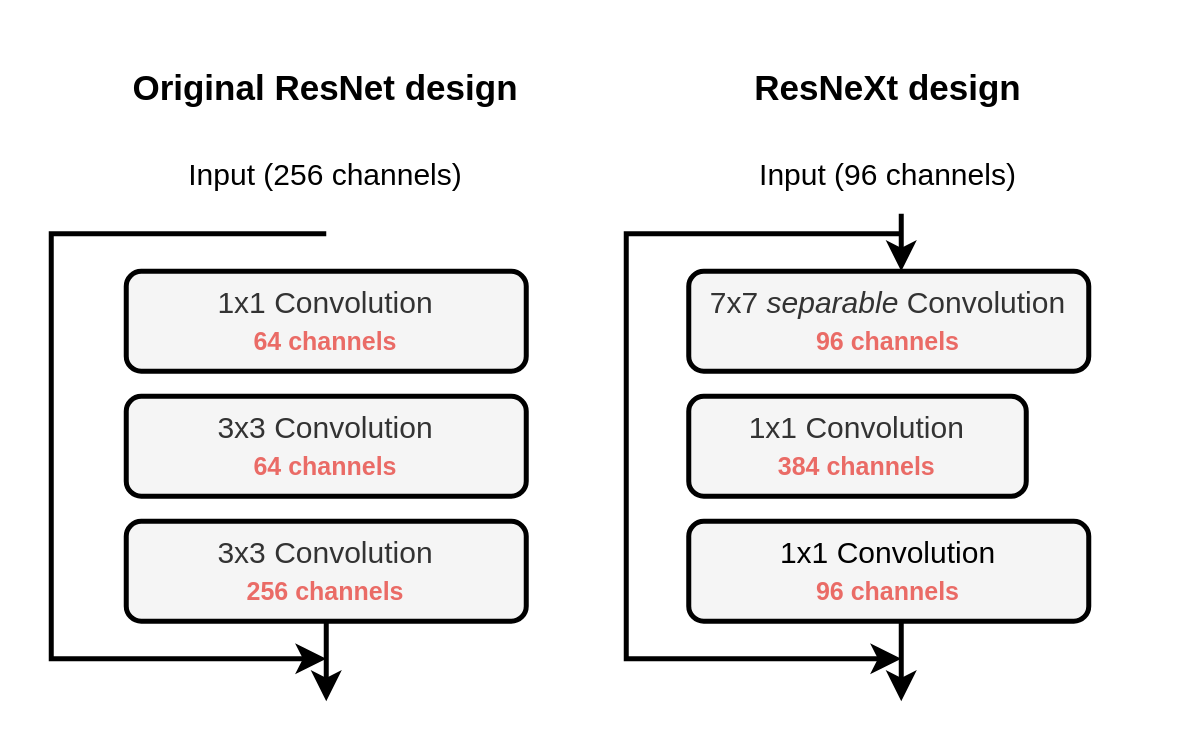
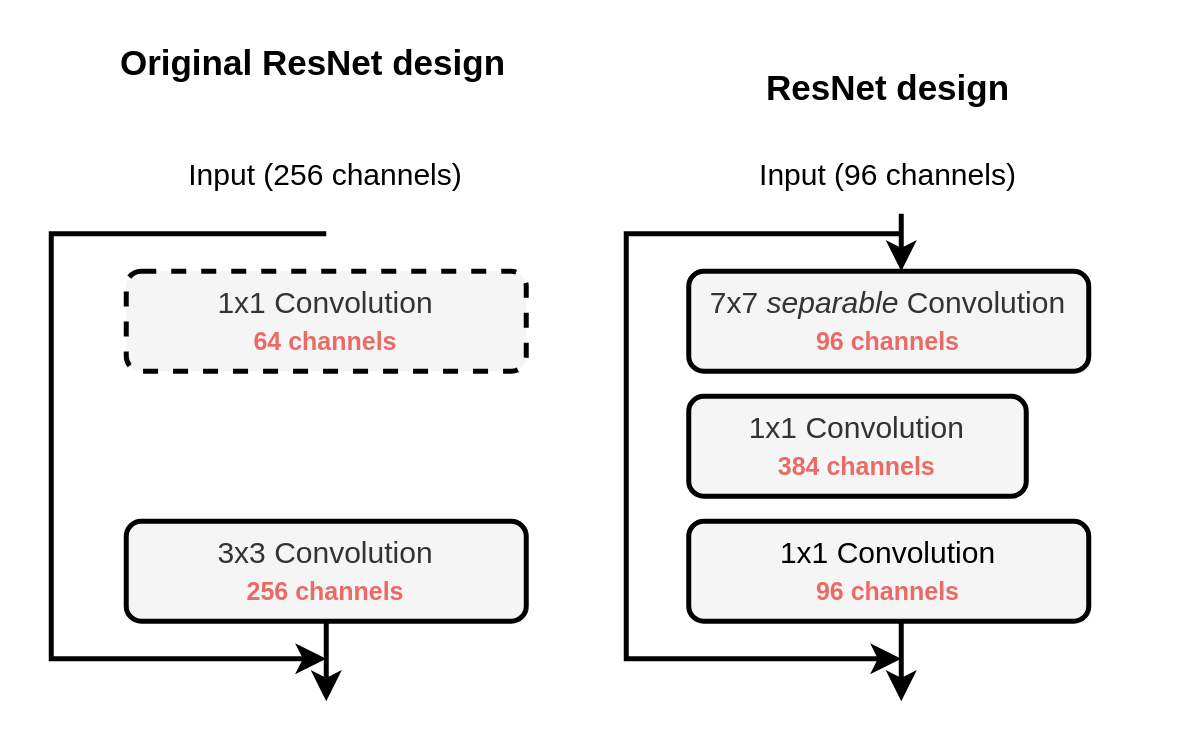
  <mxCell id="0" />
  <mxCell id="1" parent="0" />
- <mxCell id="2" value="1x1 Convolution&lt;br&gt;&lt;b&gt;&lt;font color=&quot;#ea6b66&quot; style=&quot;font-size: 10px;&quot;&gt;64 channels&lt;/font&gt;&lt;/b&gt;" style="rounded=1;whiteSpace=wrap;html=1;fillColor=#f5f5f5;strokeColor=default;strokeWidth=2;fontColor=#333333;" parent="1" vertex="1"><mxGeometry x="50" y="108" width="160" height="40" as="geometry" /></mxCell>
- <mxCell id="3" value="3x3 Convolution&lt;br&gt;&lt;b&gt;&lt;font color=&quot;#ea6b66&quot; style=&quot;font-size: 10px;&quot;&gt;64 channels&lt;/font&gt;&lt;/b&gt;" style="rounded=1;whiteSpace=wrap;html=1;fillColor=#f5f5f5;strokeColor=default;strokeWidth=2;fontColor=#333333;" parent="1" vertex="1"><mxGeometry x="50" y="158" width="160" height="40" as="geometry" /></mxCell>
+ <mxCell id="2" value="1x1 Convolution&lt;br&gt;&lt;b&gt;&lt;font color=&quot;#ea6b66&quot; style=&quot;font-size: 10px;&quot;&gt;64 channels&lt;/font&gt;&lt;/b&gt;" style="rounded=1;whiteSpace=wrap;html=1;fillColor=#f5f5f5;strokeColor=default;strokeWidth=2;fontColor=#333333;dashed=1;" parent="1" vertex="1"><mxGeometry x="50" y="108" width="160" height="40" as="geometry" /></mxCell>
  <mxCell id="4" style="edgeStyle=orthogonalEdgeStyle;rounded=0;orthogonalLoop=1;jettySize=auto;html=1;exitX=0.5;exitY=1;exitDx=0;exitDy=0;strokeWidth=2;" parent="1" source="5" edge="1"><mxGeometry relative="1" as="geometry"><mxPoint x="130" y="280" as="targetPoint" /></mxGeometry></mxCell>
  <mxCell id="5" value="3x3 Convolution&lt;br&gt;&lt;b&gt;&lt;font color=&quot;#ea6b66&quot; style=&quot;font-size: 10px;&quot;&gt;256 channels&lt;/font&gt;&lt;/b&gt;" style="rounded=1;whiteSpace=wrap;html=1;fillColor=#f5f5f5;strokeColor=default;strokeWidth=2;fontColor=#333333;" parent="1" vertex="1"><mxGeometry x="50" y="208" width="160" height="40" as="geometry" /></mxCell>
  <mxCell id="6" value="Input (256 channels)" style="text;html=1;align=center;verticalAlign=middle;whiteSpace=wrap;rounded=0;" parent="1" vertex="1"><mxGeometry x="65" y="55" width="130" height="30" as="geometry" /></mxCell>
- <mxCell id="7" value="&lt;b&gt;&lt;font style=&quot;font-size: 14px;&quot;&gt;Original ResNet design&lt;/font&gt;&lt;/b&gt;" style="text;html=1;align=center;verticalAlign=middle;whiteSpace=wrap;rounded=0;" parent="1" vertex="1"><mxGeometry x="35" y="20" width="190" height="30" as="geometry" /></mxCell>
- <mxCell id="8" value="&lt;b&gt;&lt;font style=&quot;font-size: 14px;&quot;&gt;ResNeXt design&lt;/font&gt;&lt;/b&gt;" style="text;html=1;align=center;verticalAlign=middle;whiteSpace=wrap;rounded=0;" parent="1" vertex="1"><mxGeometry x="260" y="20" width="190" height="30" as="geometry" /></mxCell>
+ <mxCell id="7" value="&lt;b&gt;&lt;font style=&quot;font-size: 14px;&quot;&gt;Original ResNet design&lt;/font&gt;&lt;/b&gt;" style="text;html=1;align=center;verticalAlign=middle;whiteSpace=wrap;rounded=0;" parent="1" vertex="1"><mxGeometry x="30" y="10" width="190" height="30" as="geometry" /></mxCell>
+ <mxCell id="8" value="&lt;b&gt;&lt;font style=&quot;font-size: 14px;&quot;&gt;ResNet design&lt;/font&gt;&lt;/b&gt;" style="text;html=1;align=center;verticalAlign=middle;whiteSpace=wrap;rounded=0;" parent="1" vertex="1"><mxGeometry x="260" y="20" width="190" height="30" as="geometry" /></mxCell>
  <mxCell id="9" value="7x7 &lt;i&gt;separable&amp;nbsp;&lt;/i&gt;Convolution&lt;br&gt;&lt;b&gt;&lt;font color=&quot;#ea6b66&quot; style=&quot;font-size: 10px;&quot;&gt;96 channels&lt;/font&gt;&lt;/b&gt;" style="rounded=1;whiteSpace=wrap;html=1;fillColor=#f5f5f5;strokeColor=default;strokeWidth=2;fontColor=#333333;" parent="1" vertex="1"><mxGeometry x="275" y="108" width="160" height="40" as="geometry" /></mxCell>
  <mxCell id="10" value="1x1 Convolution&lt;br&gt;&lt;b&gt;&lt;font color=&quot;#ea6b66&quot; style=&quot;font-size: 10px;&quot;&gt;384 channels&lt;/font&gt;&lt;/b&gt;" style="rounded=1;whiteSpace=wrap;html=1;fillColor=#f5f5f5;strokeColor=default;strokeWidth=2;fontColor=#333333;" parent="1" vertex="1"><mxGeometry x="275" y="158" width="135" height="40" as="geometry" /></mxCell>
  <mxCell id="11" value="1x1 Convolution&lt;br&gt;&lt;b&gt;&lt;font color=&quot;#ea6b66&quot; style=&quot;font-size: 10px;&quot;&gt;96 channels&lt;/font&gt;&lt;/b&gt;" style="rounded=1;whiteSpace=wrap;html=1;fillColor=#f5f5f5;strokeColor=default;strokeWidth=2;" parent="1" vertex="1"><mxGeometry x="275" y="208" width="160" height="40" as="geometry" /></mxCell>
  <mxCell id="12" value="Input (96 channels)" style="text;html=1;align=center;verticalAlign=middle;whiteSpace=wrap;rounded=0;" parent="1" vertex="1"><mxGeometry x="290" y="55" width="130" height="30" as="geometry" /></mxCell>
  <mxCell id="13" style="edgeStyle=orthogonalEdgeStyle;rounded=0;orthogonalLoop=1;jettySize=auto;html=1;exitX=0.5;exitY=1;exitDx=0;exitDy=0;strokeWidth=2;" parent="1" edge="1"><mxGeometry relative="1" as="geometry"><mxPoint x="360" y="280" as="targetPoint" /><mxPoint x="360" y="248" as="sourcePoint" /></mxGeometry></mxCell>
  <mxCell id="14" style="edgeStyle=orthogonalEdgeStyle;rounded=0;orthogonalLoop=1;jettySize=auto;html=1;exitX=0.5;exitY=1;exitDx=0;exitDy=0;entryX=0.5;entryY=0;entryDx=0;entryDy=0;strokeWidth=2;" parent="1" edge="1"><mxGeometry relative="1" as="geometry"><mxPoint x="360" y="85" as="sourcePoint" /><mxPoint x="360" y="108" as="targetPoint" /></mxGeometry></mxCell>
  <mxCell id="15" value="" style="endArrow=classic;html=1;rounded=0;edgeStyle=orthogonalEdgeStyle;strokeWidth=2;" parent="1" edge="1"><mxGeometry width="50" height="50" relative="1" as="geometry"><mxPoint x="130" y="93" as="sourcePoint" /><mxPoint x="130" y="263" as="targetPoint" /><Array as="points"><mxPoint x="20" y="93" /><mxPoint x="20" y="263" /></Array></mxGeometry></mxCell>
  <mxCell id="16" value="" style="endArrow=classic;html=1;rounded=0;edgeStyle=orthogonalEdgeStyle;strokeWidth=2;" parent="1" edge="1"><mxGeometry width="50" height="50" relative="1" as="geometry"><mxPoint x="360" y="93" as="sourcePoint" /><mxPoint x="360" y="263" as="targetPoint" /><Array as="points"><mxPoint x="250" y="93" /><mxPoint x="250" y="263" /></Array></mxGeometry></mxCell>
